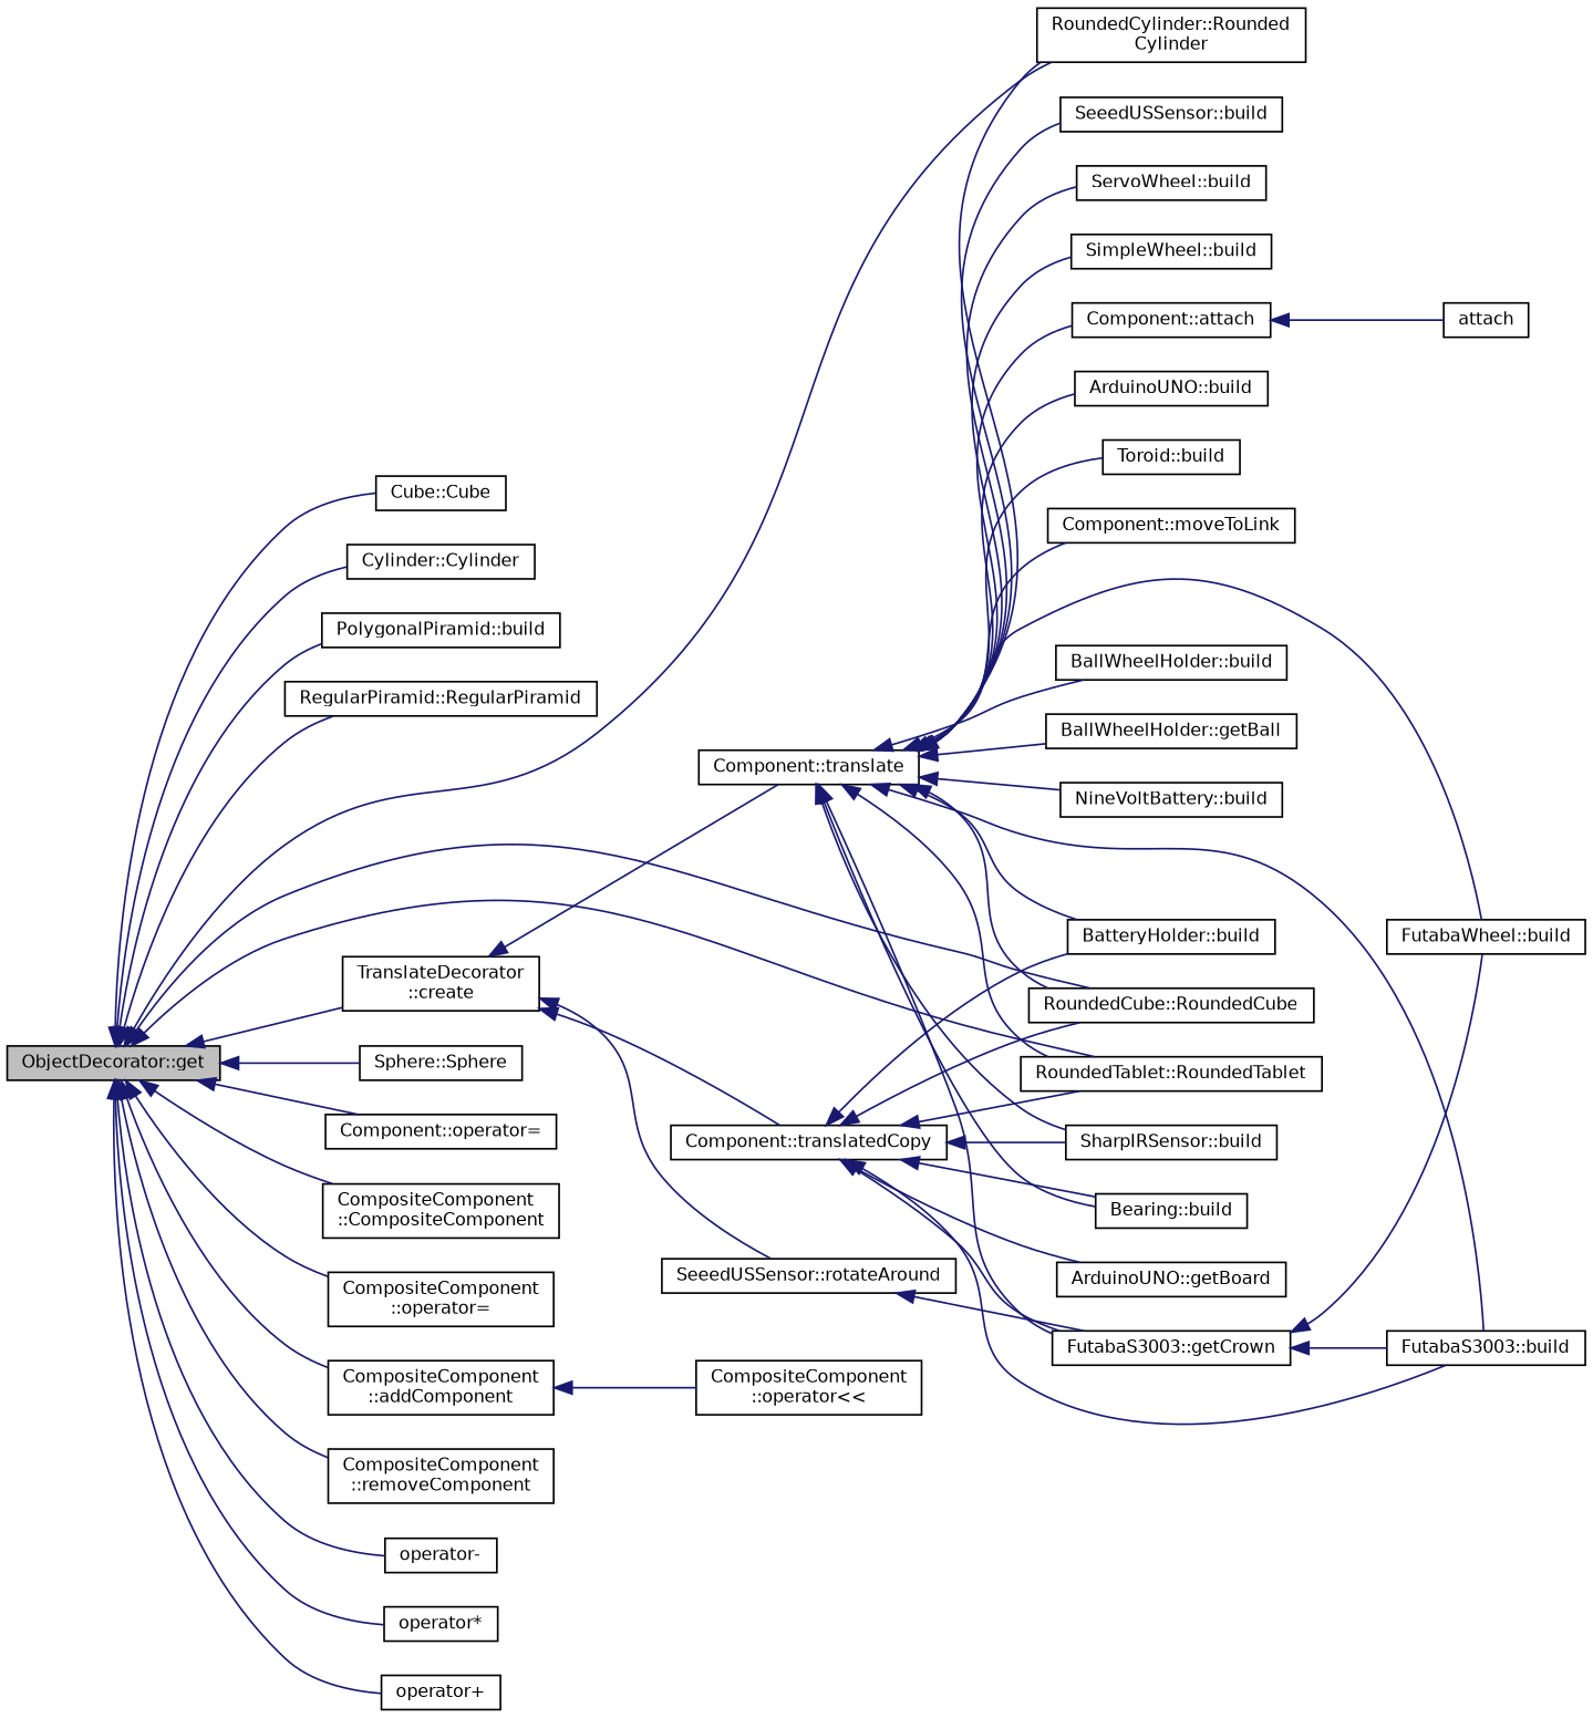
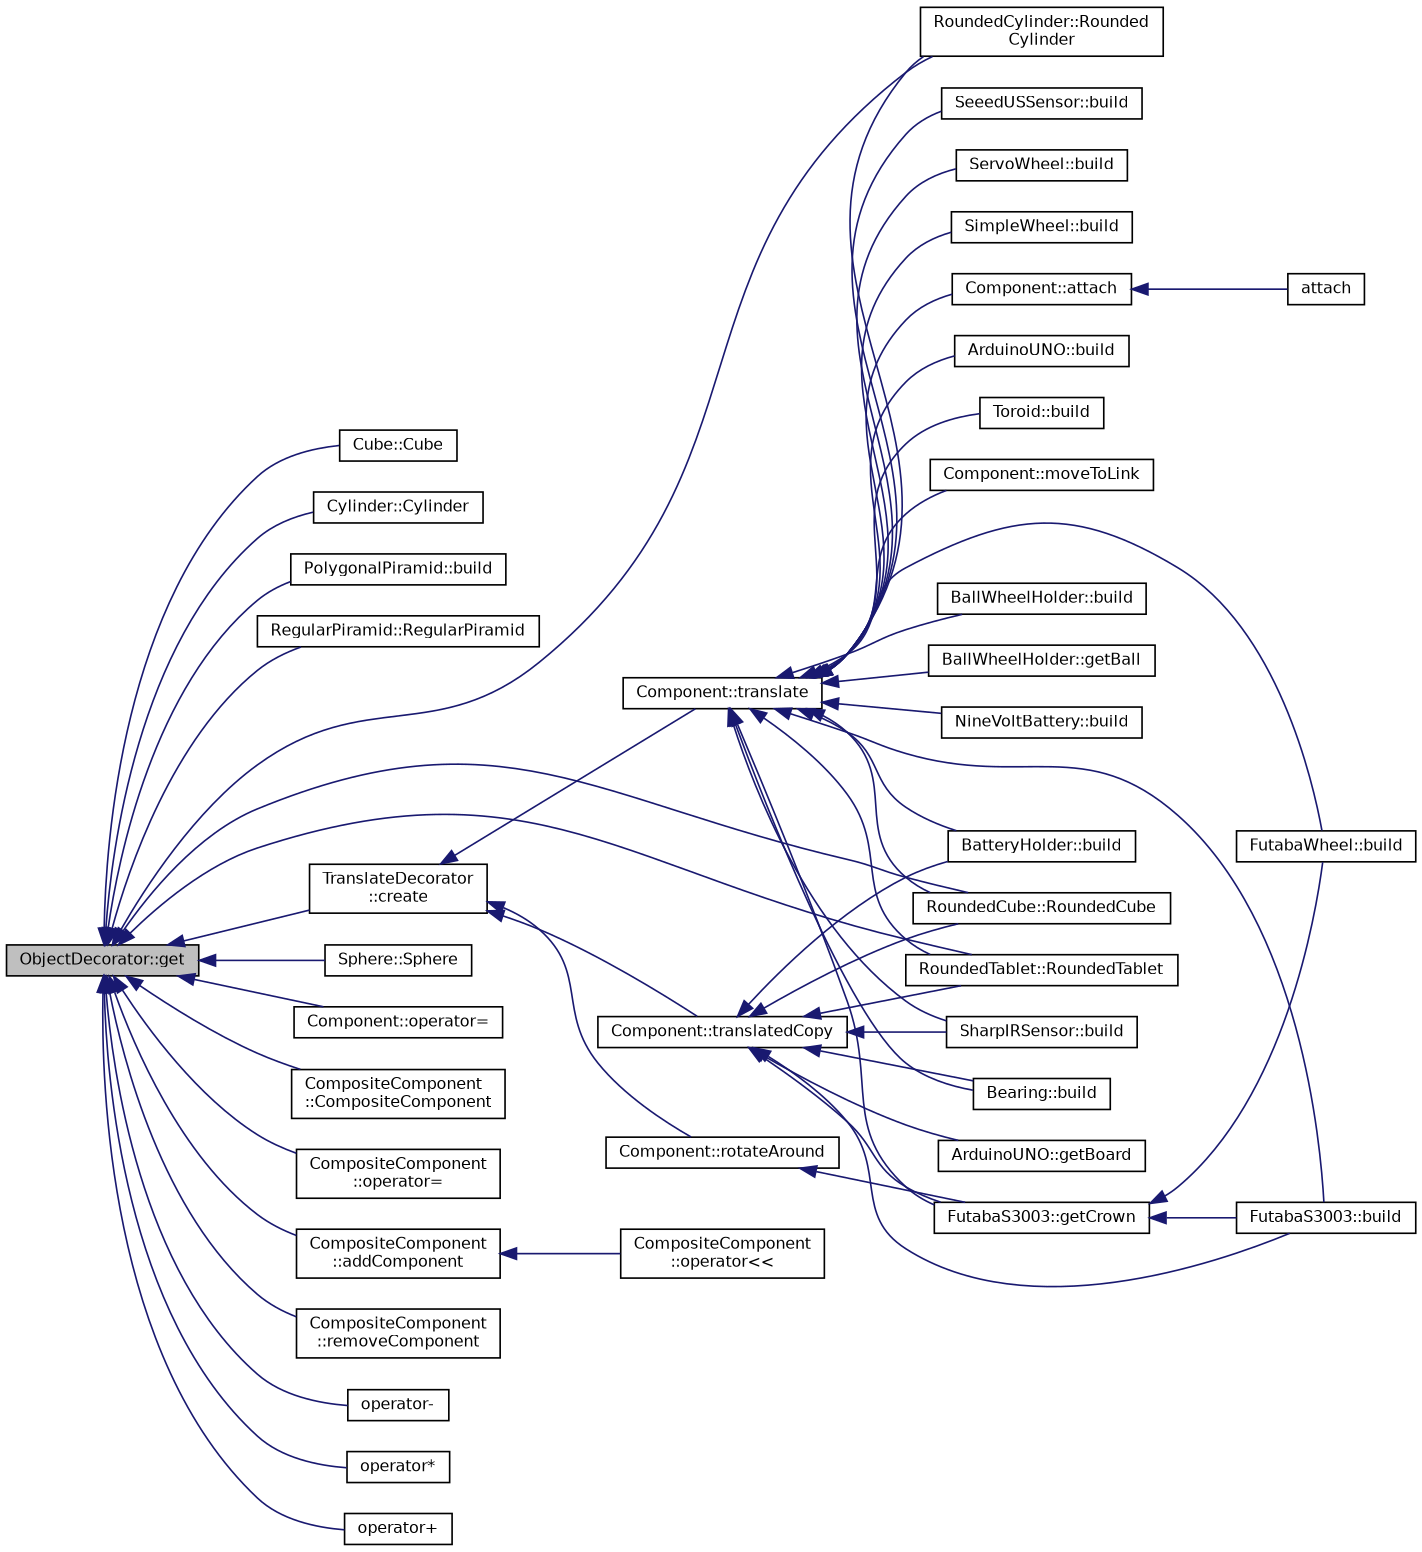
  digraph {
    rankdir=LR
    node [color=black fillcolor=white fontname=Helvetica fontsize=10 shape=record style=filled]
    edge [color=midnightblue dir=back fontname=Helvetica fontsize=10 labelfontname=Helvetica labelfontsize=10 style=solid]
    n1 [fillcolor=grey75 fontcolor=black height=0.2 label="ObjectDecorator::get" width=0.4]
    n2 [height=0.2 label="Cube::Cube" width=0.4]
    n3 [height=0.2 label="Cylinder::Cylinder" width=0.4]
    n4 [height=0.2 label="PolygonalPiramid::build" width=0.4]
    n5 [height=0.2 label="RegularPiramid::RegularPiramid" width=0.4]
    n6 [height=0.2 label="RoundedCube::RoundedCube" width=0.4]
    n7 [height=0.2 label="RoundedCylinder::Rounded\lCylinder" width=0.4]
    n8 [height=0.2 label="RoundedTablet::RoundedTablet" width=0.4]
    n9 [height=0.2 label="Sphere::Sphere" width=0.4]
    n10 [height=0.2 label="Component::operator=" width=0.4]
    n11 [height=0.2 label="CompositeComponent\l::CompositeComponent" width=0.4]
    n12 [height=0.2 label="CompositeComponent\l::operator=" width=0.4]
    n13 [height=0.2 label="CompositeComponent\l::addComponent" width=0.4]
    n14 [height=0.2 label="CompositeComponent\l::removeComponent" width=0.4]
    n15 [height=0.2 label="operator-" width=0.4]
    n16 [height=0.2 label="operator*" width=0.4]
    n17 [height=0.2 label="TranslateDecorator\l::create" width=0.4]
    n18 [height=0.2 label="operator+" width=0.4]
    n19 [height=0.2 label="CompositeComponent\l::operator\<\<" width=0.4]
-   n20 [height=0.2 label="SeeedUSSensor::rotateAround" width=0.4]
+   n20 [height=0.2 label="Component::rotateAround" width=0.4]
    n21 [height=0.2 label="Component::translatedCopy" width=0.4]
    n22 [height=0.2 label="Component::translate" width=0.4]
    n23 [height=0.2 label="FutabaS3003::getCrown" width=0.4]
    n24 [height=0.2 label="FutabaS3003::build" width=0.4]
    n25 [height=0.2 label="ArduinoUNO::getBoard" width=0.4]
    n26 [height=0.2 label="BatteryHolder::build" width=0.4]
    n27 [height=0.2 label="Bearing::build" width=0.4]
    n28 [height=0.2 label="SharpIRSensor::build" width=0.4]
    n29 [height=0.2 label="FutabaWheel::build" width=0.4]
    n30 [height=0.2 label="ArduinoUNO::build" width=0.4]
    n31 [height=0.2 label="Toroid::build" width=0.4]
    n32 [height=0.2 label="Component::moveToLink" width=0.4]
    n33 [height=0.2 label="Component::attach" width=0.4]
    n34 [height=0.2 label="BallWheelHolder::build" width=0.4]
    n35 [height=0.2 label="BallWheelHolder::getBall" width=0.4]
    n36 [height=0.2 label="NineVoltBattery::build" width=0.4]
    n37 [height=0.2 label="SeeedUSSensor::build" width=0.4]
    n38 [height=0.2 label="ServoWheel::build" width=0.4]
    n39 [height=0.2 label="SimpleWheel::build" width=0.4]
    n40 [height=0.2 label=attach width=0.4]
    n1 -> n2
    n1 -> n3
    n1 -> n4
    n1 -> n5
    n1 -> n6
    n1 -> n7
    n1 -> n8
    n1 -> n9
    n1 -> n10
    n1 -> n11
    n1 -> n12
    n1 -> n13
    n1 -> n14
    n1 -> n15
    n1 -> n16
    n1 -> n17
    n1 -> n18
    n13 -> n19
    n17 -> n20
    n17 -> n21
    n17 -> n22
    n20 -> n23
    n21 -> n6
    n21 -> n8
    n21 -> n23
    n21 -> n24
    n21 -> n25
    n21 -> n26
    n21 -> n27
    n21 -> n28
    n22 -> n6
    n22 -> n7
    n22 -> n8
    n22 -> n23
    n22 -> n24
    n22 -> n26
    n22 -> n27
    n22 -> n28
    n22 -> n29
    n22 -> n30
    n22 -> n31
    n22 -> n32
    n22 -> n33
    n22 -> n34
    n22 -> n35
    n22 -> n36
    n22 -> n37
    n22 -> n38
    n22 -> n39
    n23 -> n24
    n23 -> n29
    n33 -> n40
  }
